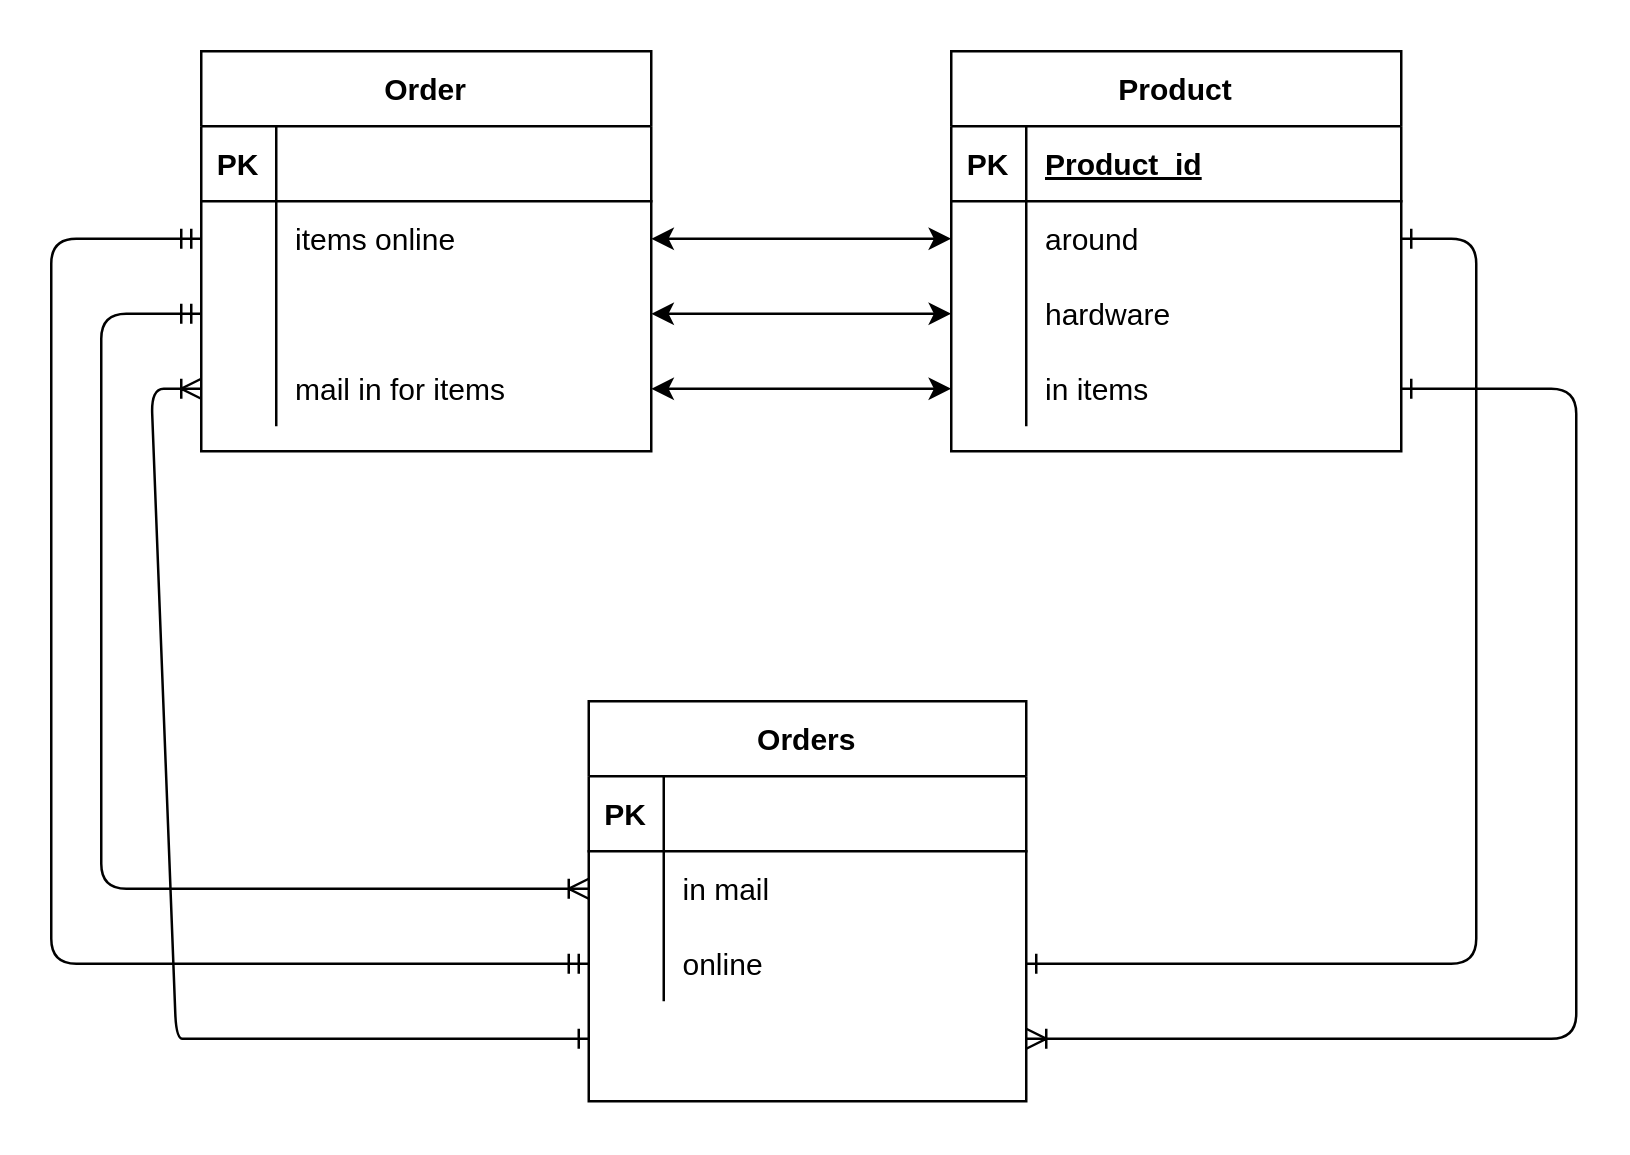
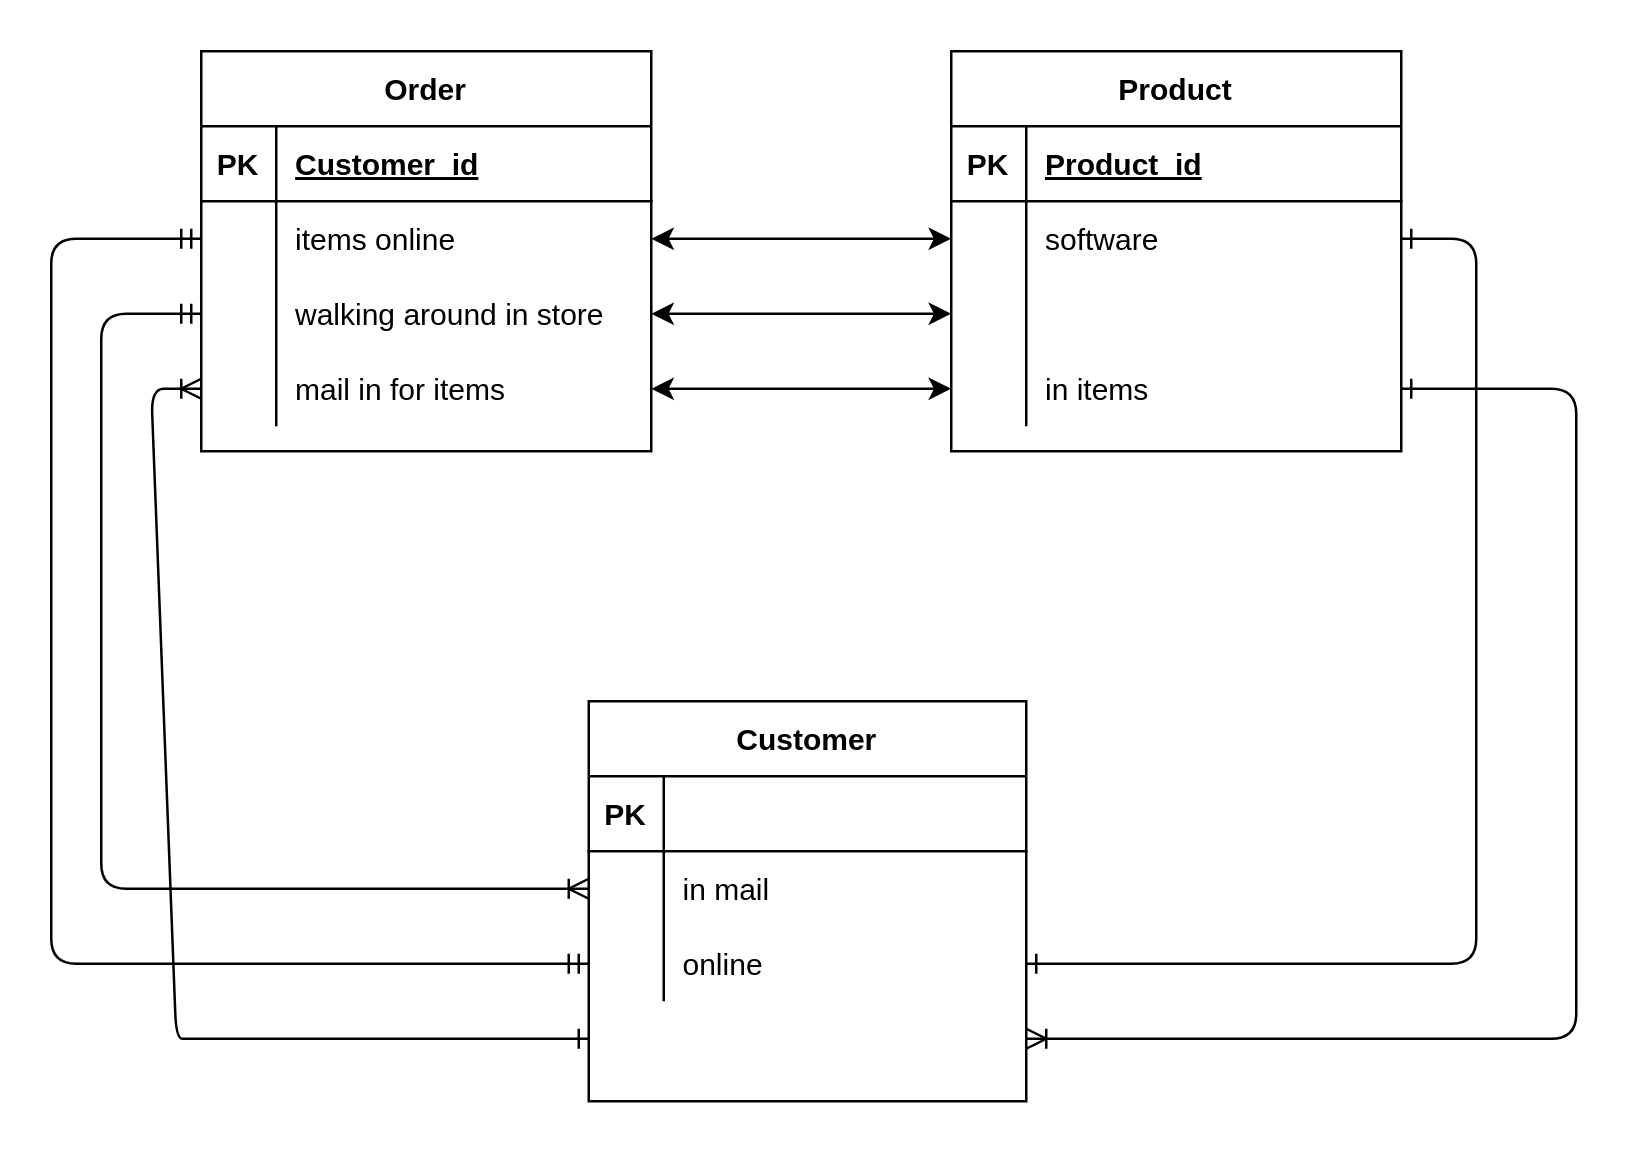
  <mxCell id="0" />
  <mxCell id="1" parent="0" />
  <mxCell id="2" value="Product" style="shape=table;startSize=30;container=1;collapsible=1;childLayout=tableLayout;fixedRows=1;rowLines=0;fontStyle=1;align=center;resizeLast=1;" parent="1" vertex="1"><mxGeometry x="380" y="20" width="180" height="160" as="geometry" /></mxCell>
  <mxCell id="3" value="" style="shape=partialRectangle;collapsible=0;dropTarget=0;pointerEvents=0;fillColor=none;top=0;left=0;bottom=1;right=0;points=[[0,0.5],[1,0.5]];portConstraint=eastwest;" parent="2" vertex="1"><mxGeometry y="30" width="180" height="30" as="geometry" /></mxCell>
  <mxCell id="4" value="PK" style="shape=partialRectangle;connectable=0;fillColor=none;top=0;left=0;bottom=0;right=0;fontStyle=1;overflow=hidden;" parent="3" vertex="1"><mxGeometry width="30" height="30" as="geometry" /></mxCell>
  <mxCell id="5" value="Product_id" style="shape=partialRectangle;connectable=0;fillColor=none;top=0;left=0;bottom=0;right=0;align=left;spacingLeft=6;fontStyle=5;overflow=hidden;" parent="3" vertex="1"><mxGeometry x="30" width="150" height="30" as="geometry" /></mxCell>
  <mxCell id="6" value="" style="shape=partialRectangle;collapsible=0;dropTarget=0;pointerEvents=0;fillColor=none;top=0;left=0;bottom=0;right=0;points=[[0,0.5],[1,0.5]];portConstraint=eastwest;" parent="2" vertex="1"><mxGeometry y="60" width="180" height="30" as="geometry" /></mxCell>
  <mxCell id="7" value="" style="shape=partialRectangle;connectable=0;fillColor=none;top=0;left=0;bottom=0;right=0;editable=1;overflow=hidden;" parent="6" vertex="1"><mxGeometry width="30" height="30" as="geometry" /></mxCell>
- <mxCell id="8" value="around" style="shape=partialRectangle;connectable=0;fillColor=none;top=0;left=0;bottom=0;right=0;align=left;spacingLeft=6;overflow=hidden;" parent="6" vertex="1"><mxGeometry x="30" width="150" height="30" as="geometry" /></mxCell>
+ <mxCell id="8" value="software" style="shape=partialRectangle;connectable=0;fillColor=none;top=0;left=0;bottom=0;right=0;align=left;spacingLeft=6;overflow=hidden;" parent="6" vertex="1"><mxGeometry x="30" width="150" height="30" as="geometry" /></mxCell>
  <mxCell id="9" value="" style="shape=partialRectangle;collapsible=0;dropTarget=0;pointerEvents=0;fillColor=none;top=0;left=0;bottom=0;right=0;points=[[0,0.5],[1,0.5]];portConstraint=eastwest;" parent="2" vertex="1"><mxGeometry y="90" width="180" height="30" as="geometry" /></mxCell>
  <mxCell id="10" value="" style="shape=partialRectangle;connectable=0;fillColor=none;top=0;left=0;bottom=0;right=0;editable=1;overflow=hidden;" parent="9" vertex="1"><mxGeometry width="30" height="30" as="geometry" /></mxCell>
- <mxCell id="11" value="hardware" style="shape=partialRectangle;connectable=0;fillColor=none;top=0;left=0;bottom=0;right=0;align=left;spacingLeft=6;overflow=hidden;" parent="9" vertex="1"><mxGeometry x="30" width="150" height="30" as="geometry" /></mxCell>
  <mxCell id="12" value="" style="shape=partialRectangle;collapsible=0;dropTarget=0;pointerEvents=0;fillColor=none;top=0;left=0;bottom=0;right=0;points=[[0,0.5],[1,0.5]];portConstraint=eastwest;" parent="2" vertex="1"><mxGeometry y="120" width="180" height="30" as="geometry" /></mxCell>
  <mxCell id="13" value="" style="shape=partialRectangle;connectable=0;fillColor=none;top=0;left=0;bottom=0;right=0;editable=1;overflow=hidden;" parent="12" vertex="1"><mxGeometry width="30" height="30" as="geometry" /></mxCell>
  <mxCell id="14" value="in items" style="shape=partialRectangle;connectable=0;fillColor=none;top=0;left=0;bottom=0;right=0;align=left;spacingLeft=6;overflow=hidden;" parent="12" vertex="1"><mxGeometry x="30" width="150" height="30" as="geometry" /></mxCell>
- <mxCell id="15" value="Orders" style="shape=table;startSize=30;container=1;collapsible=1;childLayout=tableLayout;fixedRows=1;rowLines=0;fontStyle=1;align=center;resizeLast=1;" parent="1" vertex="1"><mxGeometry x="235" y="280" width="175" height="160" as="geometry" /></mxCell>
+ <mxCell id="15" value="Customer" style="shape=table;startSize=30;container=1;collapsible=1;childLayout=tableLayout;fixedRows=1;rowLines=0;fontStyle=1;align=center;resizeLast=1;" parent="1" vertex="1"><mxGeometry x="235" y="280" width="175" height="160" as="geometry" /></mxCell>
  <mxCell id="16" value="" style="shape=partialRectangle;collapsible=0;dropTarget=0;pointerEvents=0;fillColor=none;top=0;left=0;bottom=1;right=0;points=[[0,0.5],[1,0.5]];portConstraint=eastwest;" parent="15" vertex="1"><mxGeometry y="30" width="175" height="30" as="geometry" /></mxCell>
  <mxCell id="17" value="PK" style="shape=partialRectangle;connectable=0;fillColor=none;top=0;left=0;bottom=0;right=0;fontStyle=1;overflow=hidden;" parent="16" vertex="1"><mxGeometry width="30" height="30" as="geometry" /></mxCell>
  <mxCell id="18" value="" style="shape=partialRectangle;collapsible=0;dropTarget=0;pointerEvents=0;fillColor=none;top=0;left=0;bottom=0;right=0;points=[[0,0.5],[1,0.5]];portConstraint=eastwest;" parent="15" vertex="1"><mxGeometry y="60" width="175" height="30" as="geometry" /></mxCell>
  <mxCell id="19" value="" style="shape=partialRectangle;connectable=0;fillColor=none;top=0;left=0;bottom=0;right=0;editable=1;overflow=hidden;" parent="18" vertex="1"><mxGeometry width="30" height="30" as="geometry" /></mxCell>
  <mxCell id="20" value="in mail" style="shape=partialRectangle;connectable=0;fillColor=none;top=0;left=0;bottom=0;right=0;align=left;spacingLeft=6;overflow=hidden;" parent="18" vertex="1"><mxGeometry x="30" width="145" height="30" as="geometry" /></mxCell>
  <mxCell id="21" value="" style="shape=partialRectangle;collapsible=0;dropTarget=0;pointerEvents=0;fillColor=none;top=0;left=0;bottom=0;right=0;points=[[0,0.5],[1,0.5]];portConstraint=eastwest;" parent="15" vertex="1"><mxGeometry y="90" width="175" height="30" as="geometry" /></mxCell>
  <mxCell id="22" value="" style="shape=partialRectangle;connectable=0;fillColor=none;top=0;left=0;bottom=0;right=0;editable=1;overflow=hidden;" parent="21" vertex="1"><mxGeometry width="30" height="30" as="geometry" /></mxCell>
  <mxCell id="23" value="online" style="shape=partialRectangle;connectable=0;fillColor=none;top=0;left=0;bottom=0;right=0;align=left;spacingLeft=6;overflow=hidden;" parent="21" vertex="1"><mxGeometry x="30" width="145" height="30" as="geometry" /></mxCell>
  <mxCell id="24" value="" style="shape=partialRectangle;collapsible=0;dropTarget=0;pointerEvents=0;fillColor=none;top=0;left=0;bottom=0;right=0;points=[[0,0.5],[1,0.5]];portConstraint=eastwest;" parent="15" vertex="1"><mxGeometry y="120" width="175" height="30" as="geometry" /></mxCell>
  <mxCell id="25" value="" style="shape=partialRectangle;connectable=0;fillColor=none;top=0;left=0;bottom=0;right=0;editable=1;overflow=hidden;" parent="24" vertex="1"><mxGeometry width="30" height="30" as="geometry" /></mxCell>
  <mxCell id="26" value="Order" style="shape=table;startSize=30;container=1;collapsible=1;childLayout=tableLayout;fixedRows=1;rowLines=0;fontStyle=1;align=center;resizeLast=1;" parent="1" vertex="1"><mxGeometry x="80" y="20" width="180" height="160" as="geometry" /></mxCell>
  <mxCell id="27" value="" style="shape=partialRectangle;collapsible=0;dropTarget=0;pointerEvents=0;fillColor=none;top=0;left=0;bottom=1;right=0;points=[[0,0.5],[1,0.5]];portConstraint=eastwest;" parent="26" vertex="1"><mxGeometry y="30" width="180" height="30" as="geometry" /></mxCell>
  <mxCell id="28" value="PK" style="shape=partialRectangle;connectable=0;fillColor=none;top=0;left=0;bottom=0;right=0;fontStyle=1;overflow=hidden;" parent="27" vertex="1"><mxGeometry width="30" height="30" as="geometry" /></mxCell>
+ <mxCell id="29" value="Customer_id" style="shape=partialRectangle;connectable=0;fillColor=none;top=0;left=0;bottom=0;right=0;align=left;spacingLeft=6;fontStyle=5;overflow=hidden;" parent="27" vertex="1"><mxGeometry x="30" width="150" height="30" as="geometry" /></mxCell>
  <mxCell id="30" value="" style="shape=partialRectangle;collapsible=0;dropTarget=0;pointerEvents=0;fillColor=none;top=0;left=0;bottom=0;right=0;points=[[0,0.5],[1,0.5]];portConstraint=eastwest;" parent="26" vertex="1"><mxGeometry y="60" width="180" height="30" as="geometry" /></mxCell>
  <mxCell id="31" value="" style="shape=partialRectangle;connectable=0;fillColor=none;top=0;left=0;bottom=0;right=0;editable=1;overflow=hidden;" parent="30" vertex="1"><mxGeometry width="30" height="30" as="geometry" /></mxCell>
  <mxCell id="32" value="items online" style="shape=partialRectangle;connectable=0;fillColor=none;top=0;left=0;bottom=0;right=0;align=left;spacingLeft=6;overflow=hidden;" parent="30" vertex="1"><mxGeometry x="30" width="150" height="30" as="geometry" /></mxCell>
  <mxCell id="33" value="" style="shape=partialRectangle;collapsible=0;dropTarget=0;pointerEvents=0;fillColor=none;top=0;left=0;bottom=0;right=0;points=[[0,0.5],[1,0.5]];portConstraint=eastwest;" parent="26" vertex="1"><mxGeometry y="90" width="180" height="30" as="geometry" /></mxCell>
  <mxCell id="34" value="" style="shape=partialRectangle;connectable=0;fillColor=none;top=0;left=0;bottom=0;right=0;editable=1;overflow=hidden;" parent="33" vertex="1"><mxGeometry width="30" height="30" as="geometry" /></mxCell>
+ <mxCell id="35" value="walking around in store" style="shape=partialRectangle;connectable=0;fillColor=none;top=0;left=0;bottom=0;right=0;align=left;spacingLeft=6;overflow=hidden;" parent="33" vertex="1"><mxGeometry x="30" width="150" height="30" as="geometry" /></mxCell>
  <mxCell id="36" value="" style="shape=partialRectangle;collapsible=0;dropTarget=0;pointerEvents=0;fillColor=none;top=0;left=0;bottom=0;right=0;points=[[0,0.5],[1,0.5]];portConstraint=eastwest;" parent="26" vertex="1"><mxGeometry y="120" width="180" height="30" as="geometry" /></mxCell>
  <mxCell id="37" value="" style="shape=partialRectangle;connectable=0;fillColor=none;top=0;left=0;bottom=0;right=0;editable=1;overflow=hidden;" parent="36" vertex="1"><mxGeometry width="30" height="30" as="geometry" /></mxCell>
  <mxCell id="38" value="mail in for items" style="shape=partialRectangle;connectable=0;fillColor=none;top=0;left=0;bottom=0;right=0;align=left;spacingLeft=6;overflow=hidden;" parent="36" vertex="1"><mxGeometry x="30" width="150" height="30" as="geometry" /></mxCell>
  <mxCell id="39" value="" style="endArrow=ERone;startArrow=ERone;html=1;entryX=1;entryY=0.5;entryDx=0;entryDy=0;exitX=1;exitY=0.5;exitDx=0;exitDy=0;startFill=0;endFill=0;" edge="1" parent="1" source="21" target="6"><mxGeometry width="50" height="50" relative="1" as="geometry"><mxPoint x="390" y="420" as="sourcePoint" /><mxPoint x="440" y="370" as="targetPoint" /><Array as="points"><mxPoint x="590" y="385" /><mxPoint x="590" y="95" /></Array></mxGeometry></mxCell>
  <mxCell id="40" value="" style="endArrow=ERone;startArrow=ERoneToMany;html=1;exitX=1;exitY=0.5;exitDx=0;exitDy=0;entryX=1;entryY=0.5;entryDx=0;entryDy=0;startFill=0;endFill=0;" edge="1" parent="1" source="24" target="12"><mxGeometry width="50" height="50" relative="1" as="geometry"><mxPoint x="390" y="420" as="sourcePoint" /><mxPoint x="440" y="370" as="targetPoint" /><Array as="points"><mxPoint x="630" y="415" /><mxPoint x="630" y="155" /></Array></mxGeometry></mxCell>
  <mxCell id="41" value="" style="endArrow=ERoneToMany;startArrow=ERone;html=1;exitX=0;exitY=0.5;exitDx=0;exitDy=0;entryX=0;entryY=0.5;entryDx=0;entryDy=0;endFill=0;startFill=0;" edge="1" parent="1" source="24" target="36"><mxGeometry width="50" height="50" relative="1" as="geometry"><mxPoint x="390" y="420" as="sourcePoint" /><mxPoint x="440" y="370" as="targetPoint" /><Array as="points"><mxPoint x="80" y="415" /><mxPoint x="70" y="415" /><mxPoint x="60" y="155" /><mxPoint x="70" y="155" /></Array></mxGeometry></mxCell>
  <mxCell id="42" value="" style="endArrow=ERmandOne;startArrow=ERmandOne;html=1;entryX=0;entryY=0.5;entryDx=0;entryDy=0;exitX=0;exitY=0.5;exitDx=0;exitDy=0;startFill=0;endFill=0;" edge="1" parent="1" source="21" target="30"><mxGeometry width="50" height="50" relative="1" as="geometry"><mxPoint x="390" y="420" as="sourcePoint" /><mxPoint x="440" y="370" as="targetPoint" /><Array as="points"><mxPoint x="20" y="385" /><mxPoint x="20" y="95" /></Array></mxGeometry></mxCell>
  <mxCell id="43" value="" style="endArrow=ERmandOne;startArrow=ERoneToMany;html=1;entryX=0;entryY=0.5;entryDx=0;entryDy=0;exitX=0;exitY=0.5;exitDx=0;exitDy=0;startFill=0;endFill=0;" edge="1" parent="1" source="18" target="33"><mxGeometry width="50" height="50" relative="1" as="geometry"><mxPoint x="390" y="420" as="sourcePoint" /><mxPoint x="440" y="370" as="targetPoint" /><Array as="points"><mxPoint x="40" y="355" /><mxPoint x="40" y="125" /></Array></mxGeometry></mxCell>
  <mxCell id="44" value="" style="endArrow=classic;startArrow=classic;html=1;exitX=1;exitY=0.5;exitDx=0;exitDy=0;entryX=0;entryY=0.5;entryDx=0;entryDy=0;" edge="1" parent="1" source="30" target="6"><mxGeometry width="50" height="50" relative="1" as="geometry"><mxPoint x="290" y="130" as="sourcePoint" /><mxPoint x="340" y="80" as="targetPoint" /></mxGeometry></mxCell>
  <mxCell id="45" value="" style="endArrow=classic;startArrow=classic;html=1;exitX=1;exitY=0.5;exitDx=0;exitDy=0;entryX=0;entryY=0.5;entryDx=0;entryDy=0;" edge="1" parent="1" source="33" target="9"><mxGeometry width="50" height="50" relative="1" as="geometry"><mxPoint x="290" y="160" as="sourcePoint" /><mxPoint x="340" y="110" as="targetPoint" /></mxGeometry></mxCell>
  <mxCell id="46" value="" style="endArrow=classic;startArrow=classic;html=1;exitX=1;exitY=0.5;exitDx=0;exitDy=0;entryX=0;entryY=0.5;entryDx=0;entryDy=0;" edge="1" parent="1" source="36" target="12"><mxGeometry width="50" height="50" relative="1" as="geometry"><mxPoint x="310" y="170" as="sourcePoint" /><mxPoint x="370" y="170" as="targetPoint" /></mxGeometry></mxCell>
